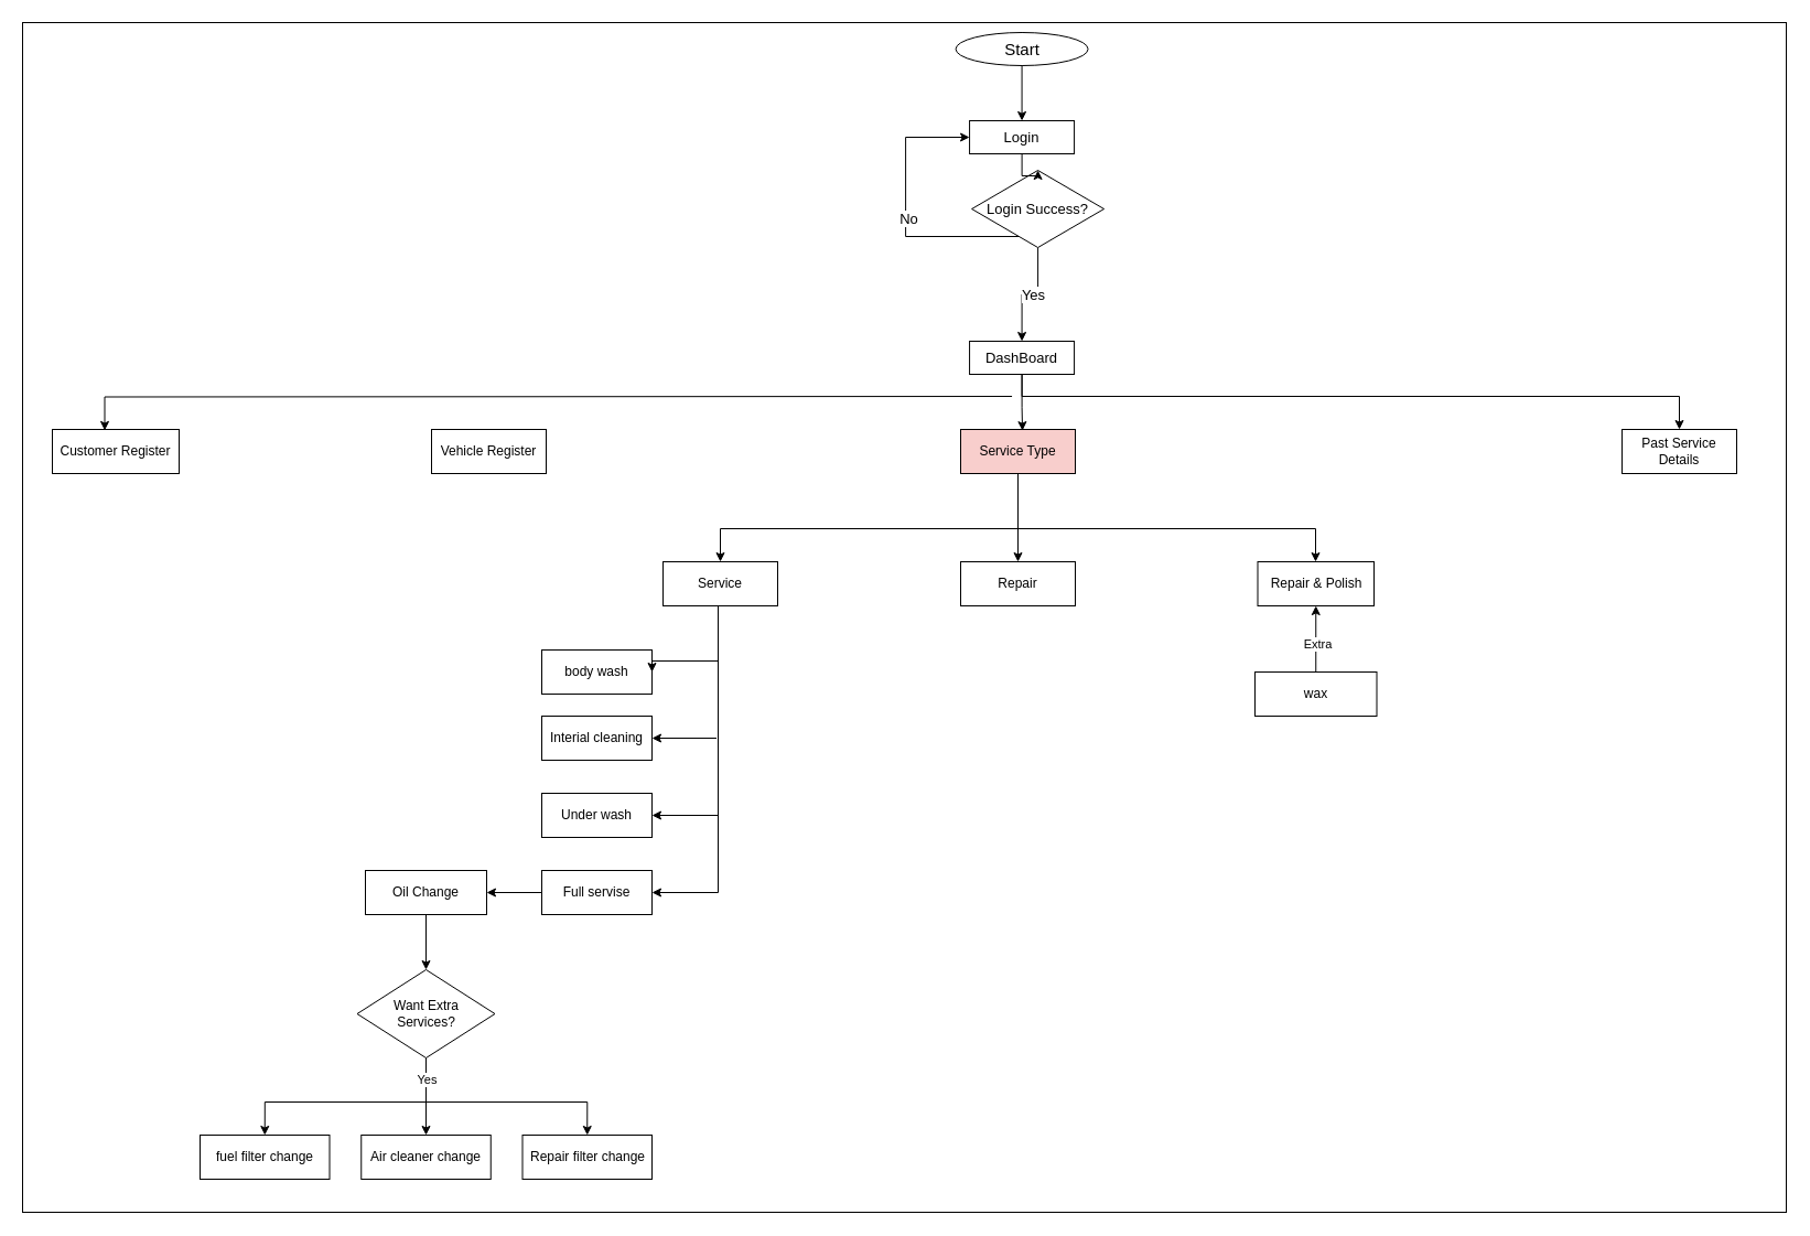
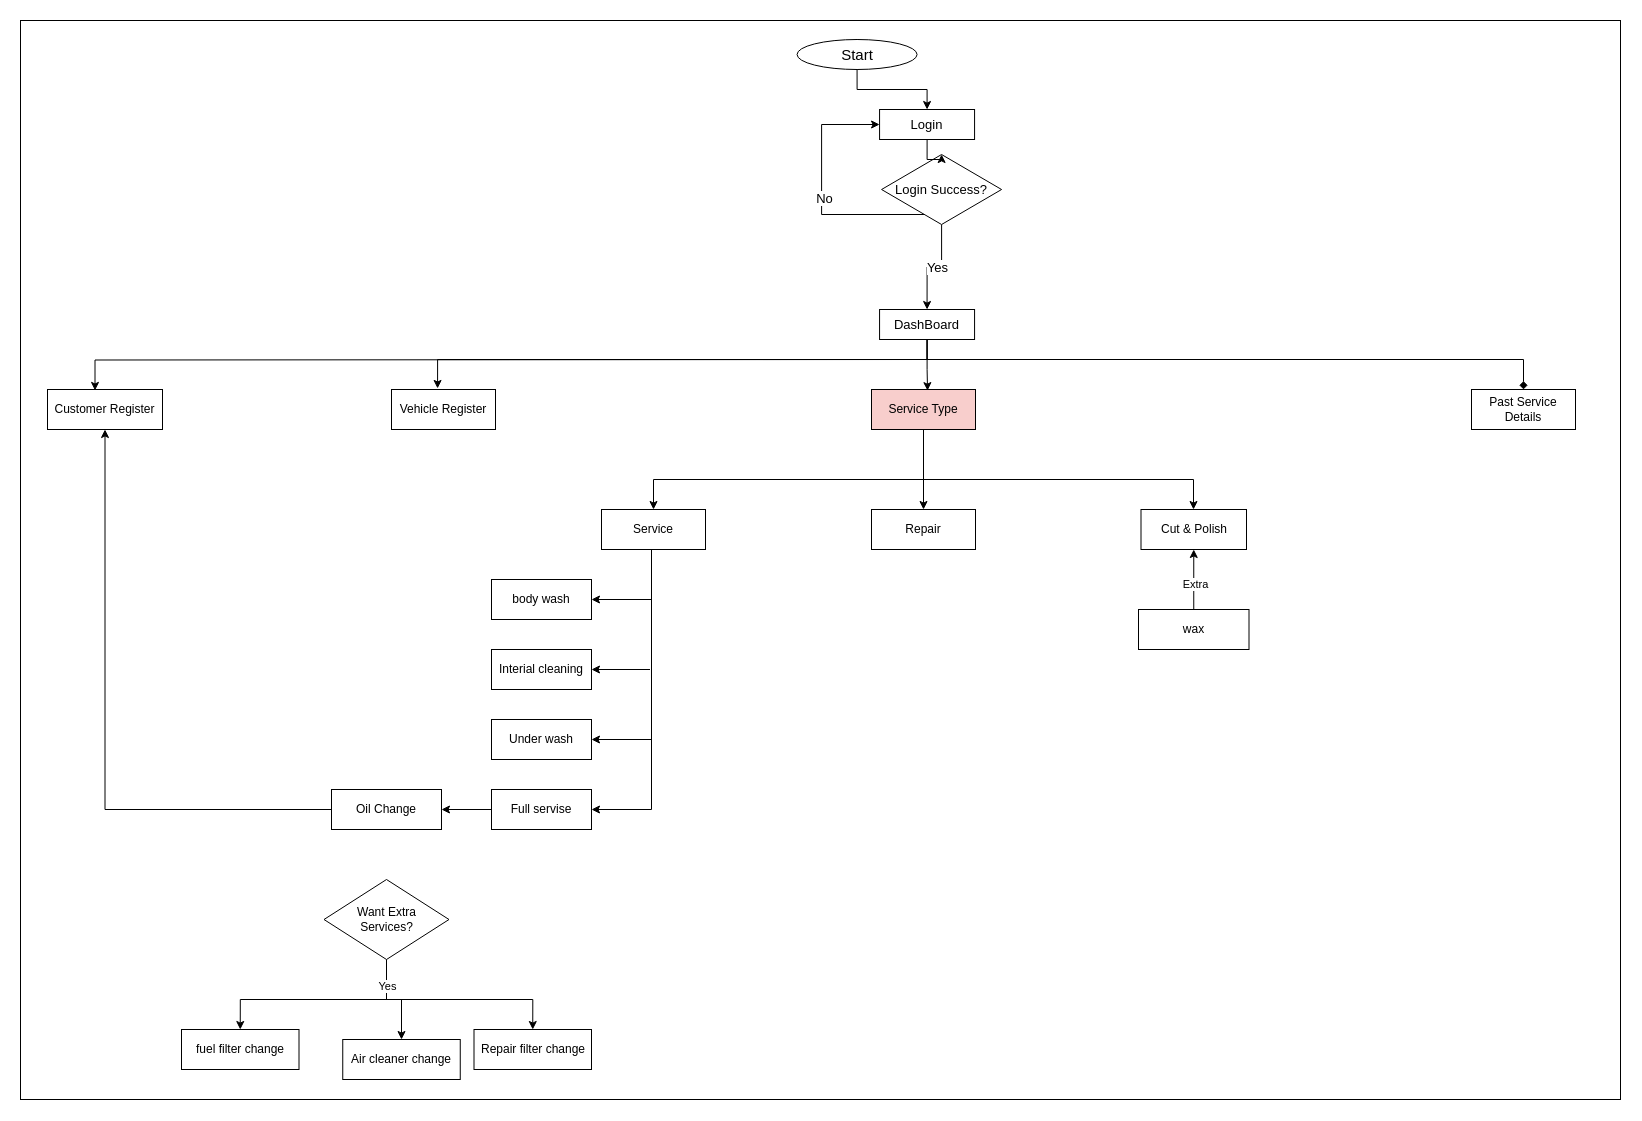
  <mxCell id="0" />
  <mxCell id="1" parent="0" />
  <mxCell id="2" style="edgeStyle=orthogonalEdgeStyle;rounded=0;orthogonalLoop=1;jettySize=auto;html=1;entryX=0.5;entryY=0;entryDx=0;entryDy=0;" parent="1" source="3" target="10" edge="1"><mxGeometry relative="1" as="geometry" /></mxCell>
- <mxCell id="3" value="&lt;font style=&quot;font-size: 15px;&quot;&gt;Start&lt;/font&gt;" style="ellipse;whiteSpace=wrap;html=1;" parent="1" vertex="1"><mxGeometry x="866.57" y="29" width="120" height="30" as="geometry" /></mxCell>
+ <mxCell id="3" value="&lt;font style=&quot;font-size: 15px;&quot;&gt;Start&lt;/font&gt;" style="ellipse;whiteSpace=wrap;html=1;" parent="1" vertex="1"><mxGeometry x="796.57" y="39" width="120" height="30" as="geometry" /></mxCell>
  <mxCell id="4" style="edgeStyle=orthogonalEdgeStyle;rounded=0;orthogonalLoop=1;jettySize=auto;html=1;entryX=0;entryY=0.5;entryDx=0;entryDy=0;fontSize=13;" parent="1" source="8" target="10" edge="1"><mxGeometry relative="1" as="geometry"><Array as="points"><mxPoint x="821.07" y="214" /><mxPoint x="821.07" y="124" /></Array></mxGeometry></mxCell>
  <mxCell id="5" value="No" style="edgeLabel;html=1;align=center;verticalAlign=middle;resizable=0;points=[];fontSize=13;" parent="4" vertex="1" connectable="0"><mxGeometry x="-0.007" y="-2" relative="1" as="geometry"><mxPoint y="6" as="offset" /></mxGeometry></mxCell>
  <mxCell id="6" style="edgeStyle=orthogonalEdgeStyle;rounded=0;orthogonalLoop=1;jettySize=auto;html=1;entryX=0.5;entryY=0;entryDx=0;entryDy=0;fontSize=13;" parent="1" source="8" target="15" edge="1"><mxGeometry relative="1" as="geometry" /></mxCell>
  <mxCell id="7" value="Yes" style="edgeLabel;html=1;align=center;verticalAlign=middle;resizable=0;points=[];fontSize=13;" parent="6" vertex="1" connectable="0"><mxGeometry x="-0.053" relative="1" as="geometry"><mxPoint as="offset" /></mxGeometry></mxCell>
  <mxCell id="8" value="Login Success?" style="rhombus;whiteSpace=wrap;html=1;fontSize=13;" parent="1" vertex="1"><mxGeometry x="881.07" y="154" width="120" height="70" as="geometry" /></mxCell>
  <mxCell id="9" style="edgeStyle=orthogonalEdgeStyle;rounded=0;orthogonalLoop=1;jettySize=auto;html=1;entryX=0.5;entryY=0;entryDx=0;entryDy=0;fontSize=13;" parent="1" source="10" target="8" edge="1"><mxGeometry relative="1" as="geometry" /></mxCell>
  <mxCell id="10" value="Login" style="rounded=0;whiteSpace=wrap;html=1;fontSize=13;" parent="1" vertex="1"><mxGeometry x="879.07" y="109" width="95" height="30" as="geometry" /></mxCell>
  <mxCell id="11" style="edgeStyle=orthogonalEdgeStyle;rounded=0;orthogonalLoop=1;jettySize=auto;html=1;entryX=0.539;entryY=0.028;entryDx=0;entryDy=0;entryPerimeter=0;" parent="1" source="15" target="41" edge="1"><mxGeometry relative="1" as="geometry"><Array as="points"><mxPoint x="927" y="369" /><mxPoint x="927" y="369" /></Array><mxPoint x="921" y="389" as="targetPoint" /></mxGeometry></mxCell>
- <mxCell id="13" style="edgeStyle=orthogonalEdgeStyle;rounded=0;orthogonalLoop=1;jettySize=auto;html=1;entryX=0.5;entryY=0;entryDx=0;entryDy=0;" parent="1" source="15" target="46" edge="1"><mxGeometry relative="1" as="geometry"><Array as="points"><mxPoint x="927" y="359" /><mxPoint x="1523" y="359" /></Array></mxGeometry></mxCell>
+ <mxCell id="12" style="edgeStyle=orthogonalEdgeStyle;rounded=0;orthogonalLoop=1;jettySize=auto;html=1;exitX=0.5;exitY=1;exitDx=0;exitDy=0;entryX=0.443;entryY=-0.026;entryDx=0;entryDy=0;entryPerimeter=0;" parent="1" source="15" target="45" edge="1"><mxGeometry relative="1" as="geometry"><mxPoint x="241" y="379" as="targetPoint" /><Array as="points"><mxPoint x="927" y="359" /><mxPoint x="437" y="359" /></Array></mxGeometry></mxCell>
+ <mxCell id="13" style="edgeStyle=orthogonalEdgeStyle;rounded=0;orthogonalLoop=1;jettySize=auto;html=1;entryX=0.5;entryY=0;entryDx=0;entryDy=0;endArrow=diamond;" parent="1" source="15" target="46" edge="1"><mxGeometry relative="1" as="geometry"><Array as="points"><mxPoint x="927" y="359" /><mxPoint x="1523" y="359" /></Array></mxGeometry></mxCell>
  <mxCell id="14" style="edgeStyle=orthogonalEdgeStyle;rounded=0;orthogonalLoop=1;jettySize=auto;html=1;exitX=0.5;exitY=1;exitDx=0;exitDy=0;entryX=0.413;entryY=0.023;entryDx=0;entryDy=0;entryPerimeter=0;" parent="1" target="48" edge="1"><mxGeometry relative="1" as="geometry"><mxPoint x="917.57" y="359" as="sourcePoint" /><mxPoint x="101" y="409" as="targetPoint" /></mxGeometry></mxCell>
  <mxCell id="15" value="DashBoard" style="rounded=0;whiteSpace=wrap;html=1;fontSize=13;" parent="1" vertex="1"><mxGeometry x="879.07" y="309" width="95" height="30" as="geometry" /></mxCell>
- <mxCell id="16" value="body wash" style="rounded=0;whiteSpace=wrap;html=1;" parent="1" vertex="1"><mxGeometry x="491" y="589" width="100" height="40" as="geometry" /></mxCell>
+ <mxCell id="16" value="body wash" style="rounded=0;whiteSpace=wrap;html=1;" parent="1" vertex="1"><mxGeometry x="491" y="579" width="100" height="40" as="geometry" /></mxCell>
  <mxCell id="17" value="Interial cleaning" style="rounded=0;whiteSpace=wrap;html=1;" parent="1" vertex="1"><mxGeometry x="491" y="649" width="100" height="40" as="geometry" /></mxCell>
  <mxCell id="18" value="Under wash" style="rounded=0;whiteSpace=wrap;html=1;" parent="1" vertex="1"><mxGeometry x="491" y="719" width="100" height="40" as="geometry" /></mxCell>
  <mxCell id="19" style="edgeStyle=orthogonalEdgeStyle;rounded=0;orthogonalLoop=1;jettySize=auto;html=1;entryX=1;entryY=0.5;entryDx=0;entryDy=0;" parent="1" source="20" target="22" edge="1"><mxGeometry relative="1" as="geometry" /></mxCell>
  <mxCell id="20" value="Full servise" style="rounded=0;whiteSpace=wrap;html=1;" parent="1" vertex="1"><mxGeometry x="491" y="789" width="100" height="40" as="geometry" /></mxCell>
- <mxCell id="21" style="edgeStyle=orthogonalEdgeStyle;rounded=0;orthogonalLoop=1;jettySize=auto;html=1;entryX=0.5;entryY=0;entryDx=0;entryDy=0;" parent="1" source="22" target="44" edge="1"><mxGeometry relative="1" as="geometry" /></mxCell>
+ <mxCell id="21" style="edgeStyle=orthogonalEdgeStyle;rounded=0;orthogonalLoop=1;jettySize=auto;html=1;" parent="1" source="22" target="48" edge="1"><mxGeometry relative="1" as="geometry" /></mxCell>
  <mxCell id="22" value="Oil Change" style="rounded=0;whiteSpace=wrap;html=1;" parent="1" vertex="1"><mxGeometry x="331" y="789" width="110" height="40" as="geometry" /></mxCell>
  <mxCell id="23" value="Repair filter change" style="rounded=0;whiteSpace=wrap;html=1;" parent="1" vertex="1"><mxGeometry x="473.5" y="1029" width="117.5" height="40" as="geometry" /></mxCell>
- <mxCell id="24" value="Air cleaner change" style="rounded=0;whiteSpace=wrap;html=1;" parent="1" vertex="1"><mxGeometry x="327.25" y="1029" width="117.5" height="40" as="geometry" /></mxCell>
+ <mxCell id="24" value="Air cleaner change" style="rounded=0;whiteSpace=wrap;html=1;" parent="1" vertex="1"><mxGeometry x="342.25" y="1039" width="117.5" height="40" as="geometry" /></mxCell>
  <mxCell id="25" value="fuel filter change" style="rounded=0;whiteSpace=wrap;html=1;" parent="1" vertex="1"><mxGeometry x="181" y="1029" width="117.5" height="40" as="geometry" /></mxCell>
  <mxCell id="26" style="edgeStyle=orthogonalEdgeStyle;rounded=0;orthogonalLoop=1;jettySize=auto;html=1;entryX=0.5;entryY=0;entryDx=0;entryDy=0;" parent="1" target="25" edge="1"><mxGeometry relative="1" as="geometry"><mxPoint x="386" y="979" as="sourcePoint" /><Array as="points"><mxPoint x="386" y="999" /><mxPoint x="240" y="999" /></Array></mxGeometry></mxCell>
  <mxCell id="27" style="edgeStyle=orthogonalEdgeStyle;rounded=0;orthogonalLoop=1;jettySize=auto;html=1;entryX=0.5;entryY=0;entryDx=0;entryDy=0;exitX=0.5;exitY=1;exitDx=0;exitDy=0;" parent="1" source="44" target="23" edge="1"><mxGeometry relative="1" as="geometry"><mxPoint x="386" y="1029" as="sourcePoint" /><Array as="points"><mxPoint x="386" y="999" /><mxPoint x="532" y="999" /></Array></mxGeometry></mxCell>
  <mxCell id="28" style="edgeStyle=orthogonalEdgeStyle;rounded=0;orthogonalLoop=1;jettySize=auto;html=1;exitX=0.5;exitY=0;exitDx=0;exitDy=0;entryX=0.5;entryY=1;entryDx=0;entryDy=0;" parent="1" source="30" target="36" edge="1"><mxGeometry relative="1" as="geometry" /></mxCell>
  <mxCell id="29" value="Extra" style="edgeLabel;html=1;align=center;verticalAlign=middle;resizable=0;points=[];" parent="28" vertex="1" connectable="0"><mxGeometry x="-0.122" y="-1" relative="1" as="geometry"><mxPoint as="offset" /></mxGeometry></mxCell>
  <mxCell id="30" value="wax" style="rounded=0;whiteSpace=wrap;html=1;" parent="1" vertex="1"><mxGeometry x="1138" y="609" width="110.5" height="40" as="geometry" /></mxCell>
  <mxCell id="31" style="edgeStyle=orthogonalEdgeStyle;rounded=0;orthogonalLoop=1;jettySize=auto;html=1;entryX=1;entryY=0.5;entryDx=0;entryDy=0;" parent="1" source="35" target="16" edge="1"><mxGeometry relative="1" as="geometry"><Array as="points"><mxPoint x="651" y="599" /></Array></mxGeometry></mxCell>
  <mxCell id="32" style="edgeStyle=orthogonalEdgeStyle;rounded=0;orthogonalLoop=1;jettySize=auto;html=1;entryX=1;entryY=0.5;entryDx=0;entryDy=0;" parent="1" source="35" target="17" edge="1"><mxGeometry relative="1" as="geometry"><Array as="points"><mxPoint x="651" y="669" /></Array></mxGeometry></mxCell>
  <mxCell id="33" value="l" style="edgeStyle=orthogonalEdgeStyle;rounded=0;orthogonalLoop=1;jettySize=auto;html=1;entryX=1;entryY=0.5;entryDx=0;entryDy=0;" parent="1" source="35" target="18" edge="1"><mxGeometry relative="1" as="geometry"><Array as="points"><mxPoint x="651" y="739" /></Array></mxGeometry></mxCell>
  <mxCell id="34" style="edgeStyle=orthogonalEdgeStyle;rounded=0;orthogonalLoop=1;jettySize=auto;html=1;entryX=1;entryY=0.5;entryDx=0;entryDy=0;" parent="1" source="35" target="20" edge="1"><mxGeometry relative="1" as="geometry"><Array as="points"><mxPoint x="651" y="809" /></Array></mxGeometry></mxCell>
  <mxCell id="35" value="Service" style="rounded=0;whiteSpace=wrap;html=1;" parent="1" vertex="1"><mxGeometry x="601" y="509" width="104" height="40" as="geometry" /></mxCell>
- <mxCell id="36" value="Repair &amp;amp; Polish" style="rounded=0;whiteSpace=wrap;html=1;" parent="1" vertex="1"><mxGeometry x="1140.5" y="509" width="105.5" height="40" as="geometry" /></mxCell>
+ <mxCell id="36" value="Cut &amp;amp; Polish" style="rounded=0;whiteSpace=wrap;html=1;" parent="1" vertex="1"><mxGeometry x="1140.5" y="509" width="105.5" height="40" as="geometry" /></mxCell>
  <mxCell id="37" value="Repair" style="rounded=0;whiteSpace=wrap;html=1;" parent="1" vertex="1"><mxGeometry x="871" y="509" width="104" height="40" as="geometry" /></mxCell>
  <mxCell id="38" style="edgeStyle=orthogonalEdgeStyle;rounded=0;orthogonalLoop=1;jettySize=auto;html=1;entryX=0.5;entryY=0;entryDx=0;entryDy=0;" parent="1" source="41" target="35" edge="1"><mxGeometry relative="1" as="geometry"><Array as="points"><mxPoint x="923" y="479" /><mxPoint x="653" y="479" /></Array></mxGeometry></mxCell>
  <mxCell id="39" style="edgeStyle=orthogonalEdgeStyle;rounded=0;orthogonalLoop=1;jettySize=auto;html=1;entryX=0.5;entryY=0;entryDx=0;entryDy=0;" parent="1" source="41" target="37" edge="1"><mxGeometry relative="1" as="geometry" /></mxCell>
  <mxCell id="40" style="edgeStyle=orthogonalEdgeStyle;rounded=0;orthogonalLoop=1;jettySize=auto;html=1;" parent="1" source="41" target="36" edge="1"><mxGeometry relative="1" as="geometry"><Array as="points"><mxPoint x="923" y="479" /><mxPoint x="1193" y="479" /></Array></mxGeometry></mxCell>
  <mxCell id="41" value="Service Type" style="rounded=0;whiteSpace=wrap;html=1;fillColor=#f8cecc;" parent="1" vertex="1"><mxGeometry x="871" y="389" width="104" height="40" as="geometry" /></mxCell>
  <mxCell id="42" style="edgeStyle=orthogonalEdgeStyle;rounded=0;orthogonalLoop=1;jettySize=auto;html=1;entryX=0.5;entryY=0;entryDx=0;entryDy=0;" parent="1" source="44" target="24" edge="1"><mxGeometry relative="1" as="geometry" /></mxCell>
  <mxCell id="43" value="Yes" style="edgeLabel;html=1;align=center;verticalAlign=middle;resizable=0;points=[];" parent="42" vertex="1" connectable="0"><mxGeometry x="-0.462" relative="1" as="geometry"><mxPoint as="offset" /></mxGeometry></mxCell>
  <mxCell id="44" value="Want Extra&lt;br&gt;Services?" style="rhombus;whiteSpace=wrap;html=1;" parent="1" vertex="1"><mxGeometry x="323.5" y="879" width="125" height="80" as="geometry" /></mxCell>
  <mxCell id="45" value="Vehicle Register" style="rounded=0;whiteSpace=wrap;html=1;" parent="1" vertex="1"><mxGeometry x="391" y="389" width="104" height="40" as="geometry" /></mxCell>
  <mxCell id="46" value="Past Service Details" style="rounded=0;whiteSpace=wrap;html=1;" parent="1" vertex="1"><mxGeometry x="1471" y="389" width="104" height="40" as="geometry" /></mxCell>
  <mxCell id="47" value="" style="rounded=0;whiteSpace=wrap;html=1;fillColor=none;" parent="1" vertex="1"><mxGeometry x="20" y="20" width="1600" height="1079" as="geometry" /></mxCell>
  <mxCell id="48" value="Customer Register" style="rounded=0;whiteSpace=wrap;html=1;" parent="1" vertex="1"><mxGeometry x="47" y="389" width="115" height="40" as="geometry" /></mxCell>
